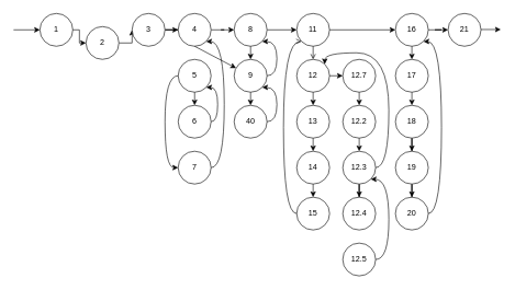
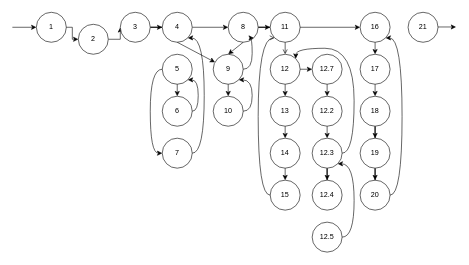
  <mxCell id="0" />
  <mxCell id="1" parent="0" />
  <mxCell id="2" value="1" style="ellipse;whiteSpace=wrap;html=1;aspect=fixed;" parent="1" vertex="1"><mxGeometry x="60" y="20" width="50" height="50" as="geometry" /></mxCell>
  <mxCell id="3" value="" style="edgeStyle=orthogonalEdgeStyle;rounded=0;orthogonalLoop=1;jettySize=auto;html=1;" edge="1" parent="1" source="4" target="6"><mxGeometry relative="1" as="geometry" /></mxCell>
  <mxCell id="4" value="2" style="ellipse;whiteSpace=wrap;html=1;aspect=fixed;" parent="1" vertex="1"><mxGeometry x="130" y="40" width="50" height="50" as="geometry" /></mxCell>
  <mxCell id="5" value="" style="edgeStyle=orthogonalEdgeStyle;rounded=0;orthogonalLoop=1;jettySize=auto;html=1;" edge="1" parent="1" source="6" target="8"><mxGeometry relative="1" as="geometry" /></mxCell>
  <mxCell id="6" value="3" style="ellipse;whiteSpace=wrap;html=1;aspect=fixed;" parent="1" vertex="1"><mxGeometry x="200" y="20" width="50" height="50" as="geometry" /></mxCell>
  <mxCell id="7" value="" style="edgeStyle=orthogonalEdgeStyle;rounded=0;orthogonalLoop=1;jettySize=auto;html=1;" edge="1" parent="1" source="8" target="13"><mxGeometry relative="1" as="geometry" /></mxCell>
  <mxCell id="8" value="4" style="ellipse;whiteSpace=wrap;html=1;aspect=fixed;" parent="1" vertex="1"><mxGeometry x="270" y="20" width="50" height="50" as="geometry" /></mxCell>
  <mxCell id="9" value="5" style="ellipse;whiteSpace=wrap;html=1;aspect=fixed;" parent="1" vertex="1"><mxGeometry x="270" y="90" width="50" height="50" as="geometry" /></mxCell>
  <mxCell id="10" value="6" style="ellipse;whiteSpace=wrap;html=1;aspect=fixed;" parent="1" vertex="1"><mxGeometry x="270" y="160" width="50" height="50" as="geometry" /></mxCell>
  <mxCell id="11" value="7" style="ellipse;whiteSpace=wrap;html=1;aspect=fixed;" parent="1" vertex="1"><mxGeometry x="270" y="230" width="50" height="50" as="geometry" /></mxCell>
  <mxCell id="12" value="" style="edgeStyle=orthogonalEdgeStyle;rounded=0;orthogonalLoop=1;jettySize=auto;html=1;" edge="1" parent="1" source="13" target="16"><mxGeometry relative="1" as="geometry" /></mxCell>
- <mxCell id="13" value="8" style="ellipse;whiteSpace=wrap;html=1;aspect=fixed;" parent="1" vertex="1"><mxGeometry x="355" y="20" width="50" height="50" as="geometry" /></mxCell>
+ <mxCell id="13" value="8" style="ellipse;whiteSpace=wrap;html=1;aspect=fixed;" parent="1" vertex="1"><mxGeometry x="380" y="20" width="50" height="50" as="geometry" /></mxCell>
  <mxCell id="14" value="9" style="ellipse;whiteSpace=wrap;html=1;aspect=fixed;" parent="1" vertex="1"><mxGeometry x="355" y="90" width="50" height="50" as="geometry" /></mxCell>
- <mxCell id="15" value="40" style="ellipse;whiteSpace=wrap;html=1;aspect=fixed;" parent="1" vertex="1"><mxGeometry x="355" y="160" width="50" height="50" as="geometry" /></mxCell>
+ <mxCell id="15" value="10" style="ellipse;whiteSpace=wrap;html=1;aspect=fixed;" parent="1" vertex="1"><mxGeometry x="355" y="160" width="50" height="50" as="geometry" /></mxCell>
  <mxCell id="16" value="11" style="ellipse;whiteSpace=wrap;html=1;aspect=fixed;" parent="1" vertex="1"><mxGeometry x="450" y="20" width="50" height="50" as="geometry" /></mxCell>
  <mxCell id="17" value="12" style="ellipse;whiteSpace=wrap;html=1;aspect=fixed;" parent="1" vertex="1"><mxGeometry x="450" y="90" width="50" height="50" as="geometry" /></mxCell>
  <mxCell id="18" value="13" style="ellipse;whiteSpace=wrap;html=1;aspect=fixed;" parent="1" vertex="1"><mxGeometry x="450" y="160" width="50" height="50" as="geometry" /></mxCell>
  <mxCell id="19" value="14" style="ellipse;whiteSpace=wrap;html=1;aspect=fixed;" parent="1" vertex="1"><mxGeometry x="450" y="230" width="50" height="50" as="geometry" /></mxCell>
  <mxCell id="20" value="&lt;div&gt;15&lt;/div&gt;" style="ellipse;whiteSpace=wrap;html=1;aspect=fixed;" parent="1" vertex="1"><mxGeometry x="450" y="300" width="50" height="50" as="geometry" /></mxCell>
  <mxCell id="21" value="" style="endArrow=classic;html=1;entryX=0;entryY=0.5;entryDx=0;entryDy=0;" parent="1" target="2" edge="1"><mxGeometry width="50" height="50" relative="1" as="geometry"><mxPoint x="20" y="45" as="sourcePoint" /><mxPoint x="-400" y="230" as="targetPoint" /></mxGeometry></mxCell>
  <mxCell id="22" value="" style="endArrow=classic;html=1;exitX=0.5;exitY=1;exitDx=0;exitDy=0;" parent="1" source="8" target="14" edge="1"><mxGeometry width="50" height="50" relative="1" as="geometry"><mxPoint x="365" y="80" as="sourcePoint" /><mxPoint x="365" y="110" as="targetPoint" /></mxGeometry></mxCell>
  <mxCell id="23" value="" style="endArrow=classic;html=1;exitX=0.5;exitY=1;exitDx=0;exitDy=0;entryX=0.5;entryY=0;entryDx=0;entryDy=0;" parent="1" source="9" target="10" edge="1"><mxGeometry width="50" height="50" relative="1" as="geometry"><mxPoint x="580" y="140" as="sourcePoint" /><mxPoint x="630" y="90" as="targetPoint" /></mxGeometry></mxCell>
  <mxCell id="24" value="" style="endArrow=classic;html=1;exitX=0.5;exitY=1;exitDx=0;exitDy=0;entryX=0.5;entryY=0;entryDx=0;entryDy=0;" parent="1" source="13" target="14" edge="1"><mxGeometry width="50" height="50" relative="1" as="geometry"><mxPoint x="205" y="260" as="sourcePoint" /><mxPoint x="255" y="210" as="targetPoint" /></mxGeometry></mxCell>
  <mxCell id="25" value="" style="endArrow=classic;html=1;exitX=0.5;exitY=1;exitDx=0;exitDy=0;entryX=0.5;entryY=0;entryDx=0;entryDy=0;" parent="1" source="14" target="15" edge="1"><mxGeometry width="50" height="50" relative="1" as="geometry"><mxPoint x="345" y="100" as="sourcePoint" /><mxPoint x="395" y="50" as="targetPoint" /></mxGeometry></mxCell>
  <mxCell id="26" value="" style="endArrow=classic;html=1;exitX=0.5;exitY=1;exitDx=0;exitDy=0;entryX=0.5;entryY=0;entryDx=0;entryDy=0;" parent="1" source="17" target="18" edge="1"><mxGeometry width="50" height="50" relative="1" as="geometry"><mxPoint x="530" y="230" as="sourcePoint" /><mxPoint x="580" y="180" as="targetPoint" /></mxGeometry></mxCell>
  <mxCell id="27" value="" style="endArrow=classic;html=1;exitX=0.5;exitY=1;exitDx=0;exitDy=0;entryX=0.5;entryY=0;entryDx=0;entryDy=0;" parent="1" source="18" target="19" edge="1"><mxGeometry width="50" height="50" relative="1" as="geometry"><mxPoint x="360" y="290" as="sourcePoint" /><mxPoint x="410" y="240" as="targetPoint" /></mxGeometry></mxCell>
  <mxCell id="28" value="" style="endArrow=classic;html=1;exitX=0.5;exitY=1;exitDx=0;exitDy=0;entryX=0.5;entryY=0;entryDx=0;entryDy=0;" parent="1" source="19" target="20" edge="1"><mxGeometry width="50" height="50" relative="1" as="geometry"><mxPoint x="360" y="290" as="sourcePoint" /><mxPoint x="410" y="240" as="targetPoint" /></mxGeometry></mxCell>
  <mxCell id="29" value="" style="endArrow=classic;html=1;exitX=1;exitY=0.5;exitDx=0;exitDy=0;" parent="1" source="17" edge="1"><mxGeometry width="50" height="50" relative="1" as="geometry"><mxPoint x="530" y="230" as="sourcePoint" /><mxPoint x="520" y="115" as="targetPoint" /></mxGeometry></mxCell>
  <mxCell id="30" value="" style="endArrow=classic;html=1;rounded=0;edgeStyle=orthogonalEdgeStyle;exitX=1;exitY=0.5;exitDx=0;exitDy=0;entryX=0;entryY=0.5;entryDx=0;entryDy=0;" edge="1" parent="1" source="2" target="4"><mxGeometry width="50" height="50" relative="1" as="geometry"><mxPoint x="190" y="70" as="sourcePoint" /><mxPoint x="120" y="45" as="targetPoint" /></mxGeometry></mxCell>
  <mxCell id="31" value="" style="curved=1;endArrow=classic;html=1;rounded=0;edgeStyle=orthogonalEdgeStyle;exitX=1;exitY=0.5;exitDx=0;exitDy=0;entryX=1;entryY=1;entryDx=0;entryDy=0;" edge="1" parent="1" source="10" target="9"><mxGeometry width="50" height="50" relative="1" as="geometry"><mxPoint x="330" y="190" as="sourcePoint" /><mxPoint x="380" y="140" as="targetPoint" /><Array as="points"><mxPoint x="330" y="185" /><mxPoint x="330" y="133" /></Array></mxGeometry></mxCell>
  <mxCell id="32" value="" style="curved=1;endArrow=classic;html=1;rounded=0;edgeStyle=orthogonalEdgeStyle;exitX=0;exitY=0.5;exitDx=0;exitDy=0;entryX=0;entryY=0.5;entryDx=0;entryDy=0;" edge="1" parent="1" source="9" target="11"><mxGeometry width="50" height="50" relative="1" as="geometry"><mxPoint x="290" y="190" as="sourcePoint" /><mxPoint x="340" y="140" as="targetPoint" /><Array as="points"><mxPoint x="250" y="115" /><mxPoint x="250" y="255" /></Array></mxGeometry></mxCell>
  <mxCell id="33" value="" style="curved=1;endArrow=classic;html=1;rounded=0;edgeStyle=orthogonalEdgeStyle;exitX=1;exitY=0.5;exitDx=0;exitDy=0;entryX=1;entryY=1;entryDx=0;entryDy=0;" edge="1" parent="1" source="11" target="8"><mxGeometry width="50" height="50" relative="1" as="geometry"><mxPoint x="400" y="209.97" as="sourcePoint" /><mxPoint x="450" y="159.97" as="targetPoint" /><Array as="points"><mxPoint x="340" y="255" /><mxPoint x="340" y="63" /></Array></mxGeometry></mxCell>
  <mxCell id="34" value="" style="curved=1;endArrow=classic;html=1;rounded=0;edgeStyle=orthogonalEdgeStyle;exitX=1;exitY=0.5;exitDx=0;exitDy=0;entryX=1;entryY=1;entryDx=0;entryDy=0;" edge="1" parent="1" source="15" target="14"><mxGeometry width="50" height="50" relative="1" as="geometry"><mxPoint x="415" y="170" as="sourcePoint" /><mxPoint x="465" y="120" as="targetPoint" /><Array as="points"><mxPoint x="420" y="185" /><mxPoint x="420" y="133" /></Array></mxGeometry></mxCell>
  <mxCell id="35" value="" style="curved=1;endArrow=classic;html=1;rounded=0;edgeStyle=orthogonalEdgeStyle;exitX=1;exitY=0.5;exitDx=0;exitDy=0;entryX=1;entryY=1;entryDx=0;entryDy=0;" edge="1" parent="1" source="14" target="13"><mxGeometry width="50" height="50" relative="1" as="geometry"><mxPoint x="412.32" y="122.32" as="sourcePoint" /><mxPoint x="404.998" y="69.998" as="targetPoint" /><Array as="points"><mxPoint x="420" y="115" /><mxPoint x="420" y="63" /></Array></mxGeometry></mxCell>
  <mxCell id="36" value="" style="endArrow=open;html=1;exitX=0.5;exitY=1;exitDx=0;exitDy=0;entryX=0.5;entryY=0;entryDx=0;entryDy=0;" edge="1" parent="1" source="16" target="17"><mxGeometry width="50" height="50" relative="1" as="geometry"><mxPoint x="485" y="150" as="sourcePoint" /><mxPoint x="485" y="170" as="targetPoint" /></mxGeometry></mxCell>
  <mxCell id="37" value="" style="curved=1;endArrow=open;html=1;rounded=0;edgeStyle=orthogonalEdgeStyle;entryX=0;entryY=1;entryDx=0;entryDy=0;exitX=0;exitY=0.5;exitDx=0;exitDy=0;" edge="1" parent="1" source="20" target="16"><mxGeometry width="50" height="50" relative="1" as="geometry"><mxPoint x="340" y="320" as="sourcePoint" /><mxPoint x="390" y="270" as="targetPoint" /><Array as="points"><mxPoint x="430" y="325" /><mxPoint x="430" y="63" /></Array></mxGeometry></mxCell>
  <mxCell id="38" value="12.7" style="ellipse;whiteSpace=wrap;html=1;aspect=fixed;" vertex="1" parent="1"><mxGeometry x="520" y="90" width="50" height="50" as="geometry" /></mxCell>
  <mxCell id="39" value="12.5" style="ellipse;whiteSpace=wrap;html=1;aspect=fixed;" vertex="1" parent="1"><mxGeometry x="520" y="370" width="50" height="50" as="geometry" /></mxCell>
  <mxCell id="40" value="12.2" style="ellipse;whiteSpace=wrap;html=1;aspect=fixed;" vertex="1" parent="1"><mxGeometry x="520" y="160" width="50" height="50" as="geometry" /></mxCell>
  <mxCell id="41" value="" style="edgeStyle=orthogonalEdgeStyle;rounded=0;orthogonalLoop=1;jettySize=auto;html=1;" edge="1" parent="1" source="42" target="43"><mxGeometry relative="1" as="geometry" /></mxCell>
  <mxCell id="42" value="12.3" style="ellipse;whiteSpace=wrap;html=1;aspect=fixed;" vertex="1" parent="1"><mxGeometry x="520" y="230" width="50" height="50" as="geometry" /></mxCell>
  <mxCell id="43" value="12.4" style="ellipse;whiteSpace=wrap;html=1;aspect=fixed;" vertex="1" parent="1"><mxGeometry x="520" y="300" width="50" height="50" as="geometry" /></mxCell>
  <mxCell id="44" value="" style="edgeStyle=orthogonalEdgeStyle;rounded=0;orthogonalLoop=1;jettySize=auto;html=1;exitX=0.5;exitY=1;exitDx=0;exitDy=0;" edge="1" parent="1" source="38"><mxGeometry relative="1" as="geometry"><mxPoint x="555" y="290" as="sourcePoint" /><mxPoint x="545" y="160" as="targetPoint" /></mxGeometry></mxCell>
  <mxCell id="45" value="" style="edgeStyle=orthogonalEdgeStyle;rounded=0;orthogonalLoop=1;jettySize=auto;html=1;exitX=0.5;exitY=1;exitDx=0;exitDy=0;" edge="1" parent="1" source="40"><mxGeometry relative="1" as="geometry"><mxPoint x="565" y="300" as="sourcePoint" /><mxPoint x="545" y="230" as="targetPoint" /></mxGeometry></mxCell>
  <mxCell id="46" value="" style="curved=1;endArrow=classic;html=1;rounded=0;edgeStyle=orthogonalEdgeStyle;exitX=1;exitY=0.5;exitDx=0;exitDy=0;entryX=1;entryY=1;entryDx=0;entryDy=0;" edge="1" parent="1" source="39" target="42"><mxGeometry width="50" height="50" relative="1" as="geometry"><mxPoint x="590" y="380" as="sourcePoint" /><mxPoint x="640" y="330" as="targetPoint" /><Array as="points"><mxPoint x="590" y="395" /><mxPoint x="590" y="273" /></Array></mxGeometry></mxCell>
  <mxCell id="47" value="" style="curved=1;endArrow=classic;html=1;rounded=0;edgeStyle=orthogonalEdgeStyle;exitX=1;exitY=0.5;exitDx=0;exitDy=0;entryX=1;entryY=0;entryDx=0;entryDy=0;" edge="1" parent="1" source="42" target="17"><mxGeometry width="50" height="50" relative="1" as="geometry"><mxPoint x="590" y="240" as="sourcePoint" /><mxPoint x="510" y="80" as="targetPoint" /><Array as="points"><mxPoint x="590" y="255" /><mxPoint x="590" y="80" /><mxPoint x="493" y="80" /></Array></mxGeometry></mxCell>
- <mxCell id="48" value="" style="edgeStyle=orthogonalEdgeStyle;rounded=0;orthogonalLoop=1;jettySize=auto;html=1;" edge="1" parent="1" source="49" target="60"><mxGeometry relative="1" as="geometry" /></mxCell>
  <mxCell id="49" value="16" style="ellipse;whiteSpace=wrap;html=1;aspect=fixed;" vertex="1" parent="1"><mxGeometry x="600" y="20" width="50" height="50" as="geometry" /></mxCell>
  <mxCell id="50" value="20" style="ellipse;whiteSpace=wrap;html=1;aspect=fixed;" vertex="1" parent="1"><mxGeometry x="600" y="300" width="50" height="50" as="geometry" /></mxCell>
  <mxCell id="51" value="17" style="ellipse;whiteSpace=wrap;html=1;aspect=fixed;" vertex="1" parent="1"><mxGeometry x="600" y="90" width="50" height="50" as="geometry" /></mxCell>
  <mxCell id="52" value="" style="edgeStyle=orthogonalEdgeStyle;rounded=0;orthogonalLoop=1;jettySize=auto;html=1;" edge="1" parent="1" source="53" target="55"><mxGeometry relative="1" as="geometry" /></mxCell>
  <mxCell id="53" value="18" style="ellipse;whiteSpace=wrap;html=1;aspect=fixed;" vertex="1" parent="1"><mxGeometry x="600" y="160" width="50" height="50" as="geometry" /></mxCell>
  <mxCell id="54" value="" style="edgeStyle=orthogonalEdgeStyle;rounded=0;orthogonalLoop=1;jettySize=auto;html=1;" edge="1" parent="1" source="55" target="50"><mxGeometry relative="1" as="geometry" /></mxCell>
  <mxCell id="55" value="19" style="ellipse;whiteSpace=wrap;html=1;aspect=fixed;" vertex="1" parent="1"><mxGeometry x="600" y="230" width="50" height="50" as="geometry" /></mxCell>
  <mxCell id="56" value="" style="edgeStyle=orthogonalEdgeStyle;rounded=0;orthogonalLoop=1;jettySize=auto;html=1;exitX=0.5;exitY=1;exitDx=0;exitDy=0;" edge="1" parent="1" source="49"><mxGeometry relative="1" as="geometry"><mxPoint x="635" y="220" as="sourcePoint" /><mxPoint x="625" y="90" as="targetPoint" /></mxGeometry></mxCell>
  <mxCell id="57" value="" style="edgeStyle=orthogonalEdgeStyle;rounded=0;orthogonalLoop=1;jettySize=auto;html=1;exitX=0.5;exitY=1;exitDx=0;exitDy=0;" edge="1" parent="1" source="51"><mxGeometry relative="1" as="geometry"><mxPoint x="645" y="230" as="sourcePoint" /><mxPoint x="625" y="160" as="targetPoint" /></mxGeometry></mxCell>
  <mxCell id="58" value="" style="curved=1;endArrow=classic;html=1;rounded=0;edgeStyle=orthogonalEdgeStyle;exitX=1;exitY=0.5;exitDx=0;exitDy=0;entryX=1;entryY=1;entryDx=0;entryDy=0;" edge="1" parent="1" source="50" target="49"><mxGeometry width="50" height="50" relative="1" as="geometry"><mxPoint x="670" y="310" as="sourcePoint" /><mxPoint x="720" y="260" as="targetPoint" /><Array as="points"><mxPoint x="670" y="325" /><mxPoint x="670" y="63" /></Array></mxGeometry></mxCell>
  <mxCell id="59" value="" style="edgeStyle=orthogonalEdgeStyle;rounded=0;orthogonalLoop=1;jettySize=auto;html=1;exitX=1;exitY=0.5;exitDx=0;exitDy=0;entryX=0;entryY=0.5;entryDx=0;entryDy=0;" edge="1" parent="1" source="16" target="49"><mxGeometry relative="1" as="geometry"><mxPoint x="510" y="44.5" as="sourcePoint" /><mxPoint x="580" y="44.5" as="targetPoint" /></mxGeometry></mxCell>
  <mxCell id="60" value="21" style="ellipse;whiteSpace=wrap;html=1;aspect=fixed;" vertex="1" parent="1"><mxGeometry x="680" y="20" width="50" height="50" as="geometry" /></mxCell>
  <mxCell id="61" value="" style="edgeStyle=orthogonalEdgeStyle;rounded=0;orthogonalLoop=1;jettySize=auto;html=1;" edge="1" parent="1"><mxGeometry relative="1" as="geometry"><mxPoint x="730" y="44.5" as="sourcePoint" /><mxPoint x="760" y="44.5" as="targetPoint" /></mxGeometry></mxCell>
